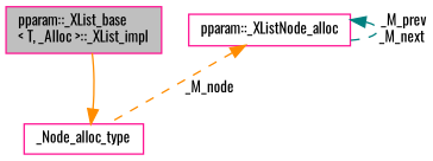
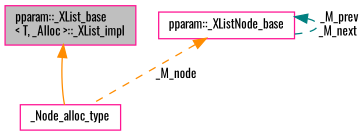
  digraph {
    fontname=Oswald
    node [color=deeppink fillcolor=white fontname=Oswald fontsize=10 shape=record style=filled]
    edge [color=darkorange dir=back fontname=Oswald fontsize=10 labelfontname=Helvetica labelfontsize=10 style=dashed]
    n1 [fillcolor=grey75 fontcolor=black height=0.2 label="pparam::_XList_base\l\< T, _Alloc \>::_XList_impl" width=0.4]
    n2 [height=0.2 label=_Node_alloc_type width=0.4]
-   n3 [height=0.2 label="pparam::_XListNode_alloc" width=0.4]
-   n2 -> n1 [style=solid]
+   n3 [height=0.2 label="pparam::_XListNode_base" width=0.4]
+   n1 -> n2 [style=solid]
    n3 -> n2 [label=" _M_node"]
    n3 -> n3 [color=teal label=" _M_prev\n_M_next"]
  }
